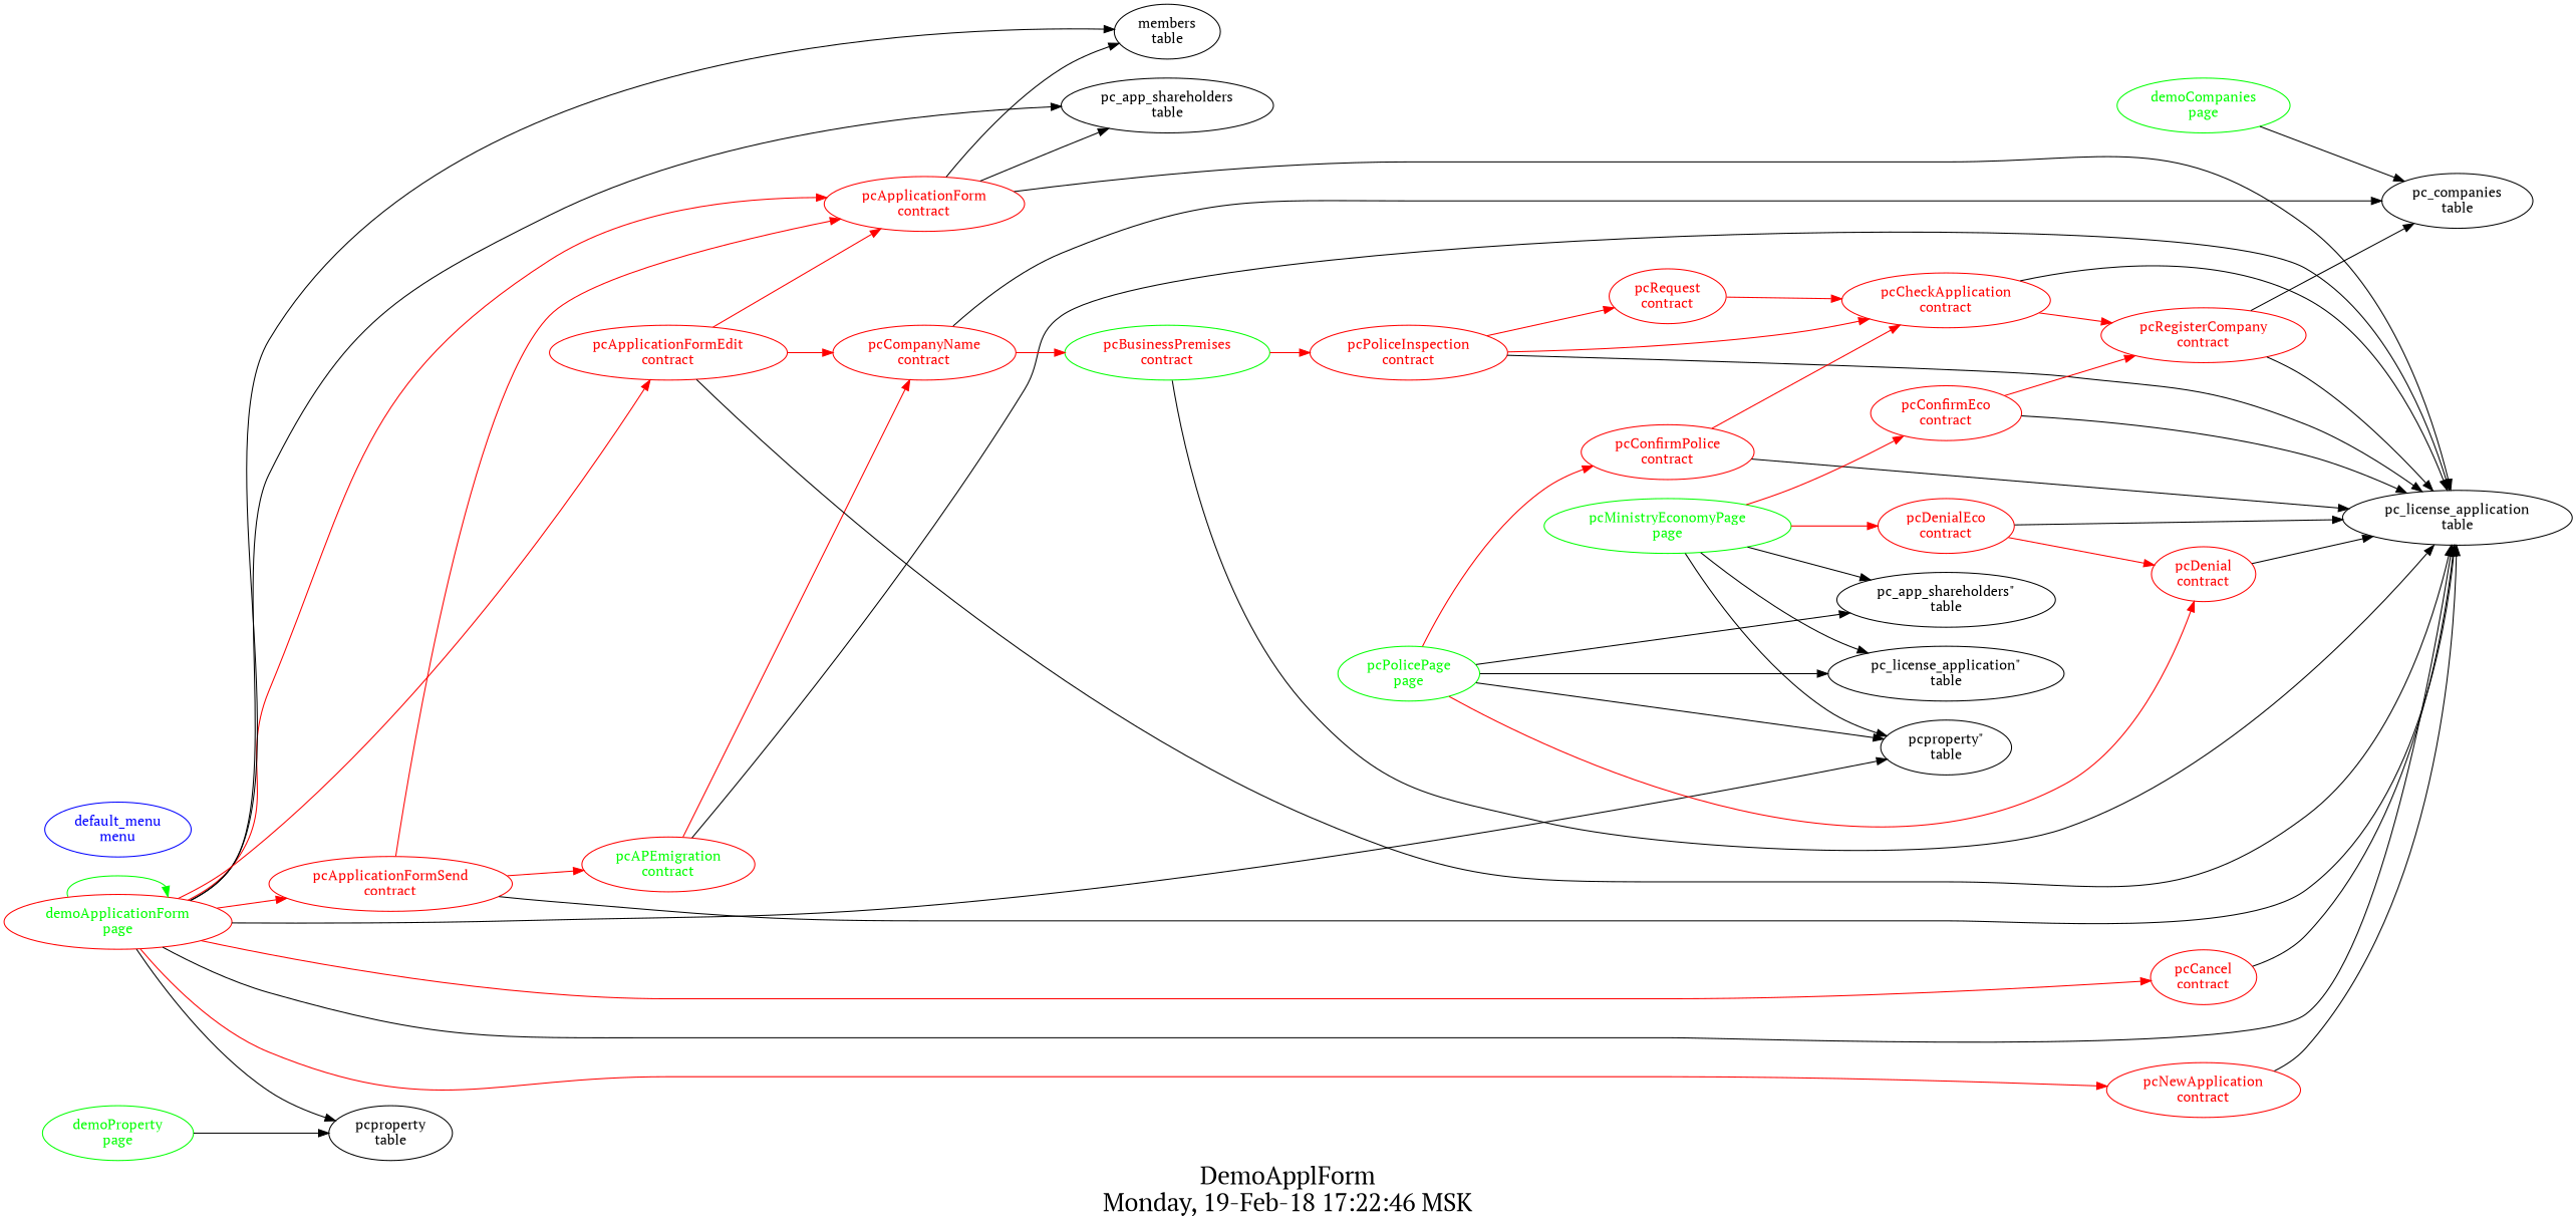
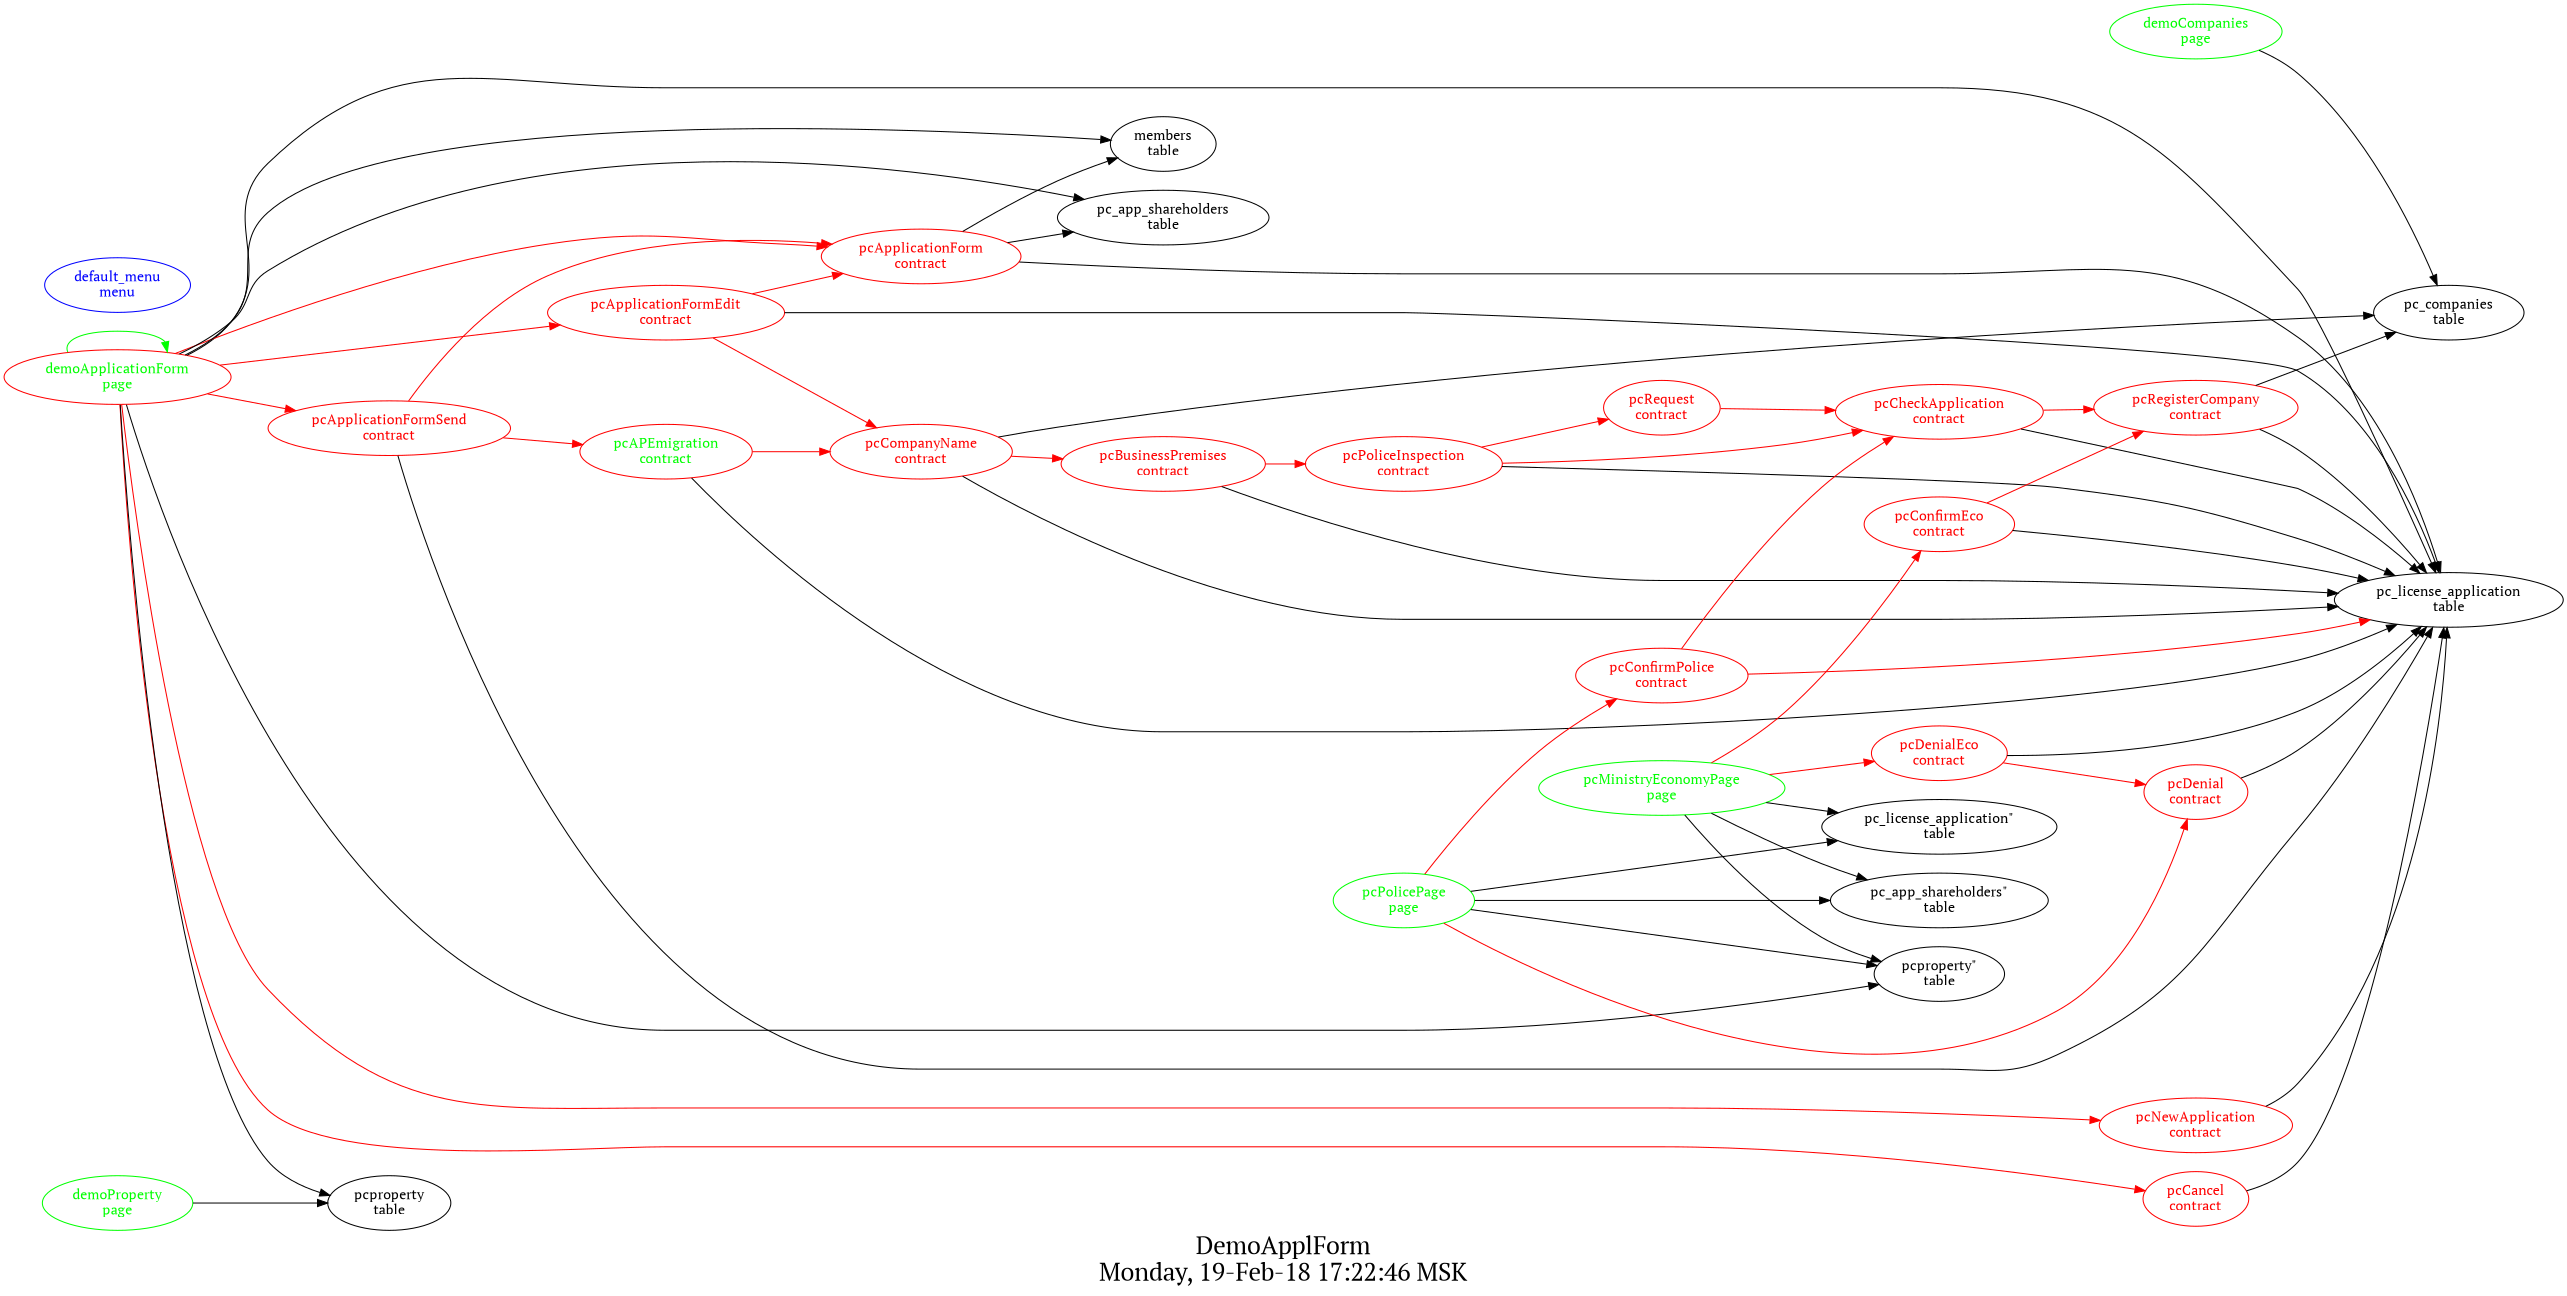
  digraph {
    fontname="PT Serif"
    fontsize=24.0
    label="DemoApplForm\nMonday, 19-Feb-18 17:22:46 MSK"
    rankdir=LR
    node [color=red fontcolor=red fontname="PT Serif" group=pc]
    edge [fontname="PT Serif"]
    "pcAPEmigration\ncontract" [fontcolor=green group=ap]
    "pcCompanyName\ncontract"
    "pc_license_application\ntable" [color="" fontcolor=""]
-   "pcBusinessPremises\ncontract" [color=green]
+   "pcBusinessPremises\ncontract"
    "pc_companies\ntable" [color="" fontcolor=""]
    "pcPoliceInspection\ncontract"
    "pcApplicationForm\ncontract"
    "members\ntable" [color="" fontcolor="" group=""]
    "pc_app_shareholders\ntable" [color="" fontcolor=""]
    "pcApplicationFormEdit\ncontract"
    "pcApplicationFormSend\ncontract"
    "pcCheckApplication\ncontract"
    "pcRequest\ncontract"
    "pcRegisterCompany\ncontract"
    "pcCancel\ncontract"
    "pcConfirmEco\ncontract"
    "pcConfirmPolice\ncontract"
    "pcDenial\ncontract"
    "pcDenialEco\ncontract"
    "pcNewApplication\ncontract"
    "default_menu\nmenu" [color=blue fontcolor=blue group=default]
    "demoApplicationForm\npage" [fontcolor=green group=demo]
    "pcproperty\"\ntable" [color="" fontcolor="" group=""]
    "pcproperty\ntable" [group=basic color="" fontcolor=""]
    "demoCompanies\npage" [color=green fontcolor=green group=demo]
    "demoProperty\npage" [color=green fontcolor=green group=demo]
    "pcMinistryEconomyPage\npage" [color=green fontcolor=green]
    "pc_license_application\"\ntable" [color="" fontcolor="" group=""]
    "pc_app_shareholders\"\ntable" [color="" fontcolor="" group=""]
    "pcPolicePage\npage" [color=green fontcolor=green]
    "pcAPEmigration\ncontract" -> "pcCompanyName\ncontract" [color=red]
    "pcAPEmigration\ncontract" -> "pc_license_application\ntable"
+   "pcCompanyName\ncontract" -> "pc_license_application\ntable"
    "pcCompanyName\ncontract" -> "pcBusinessPremises\ncontract" [color=red]
    "pcCompanyName\ncontract" -> "pc_companies\ntable"
    "pcBusinessPremises\ncontract" -> "pc_license_application\ntable"
    "pcBusinessPremises\ncontract" -> "pcPoliceInspection\ncontract" [color=red]
    "pcPoliceInspection\ncontract" -> "pc_license_application\ntable"
    "pcPoliceInspection\ncontract" -> "pcCheckApplication\ncontract" [color=red]
    "pcPoliceInspection\ncontract" -> "pcRequest\ncontract" [color=red]
    "pcApplicationForm\ncontract" -> "pc_license_application\ntable"
    "pcApplicationForm\ncontract" -> "members\ntable"
    "pcApplicationForm\ncontract" -> "pc_app_shareholders\ntable"
    "pcApplicationFormEdit\ncontract" -> "pcCompanyName\ncontract" [color=red]
    "pcApplicationFormEdit\ncontract" -> "pc_license_application\ntable"
    "pcApplicationFormEdit\ncontract" -> "pcApplicationForm\ncontract" [color=red]
    "pcApplicationFormSend\ncontract" -> "pcAPEmigration\ncontract" [color=red]
    "pcApplicationFormSend\ncontract" -> "pc_license_application\ntable"
    "pcApplicationFormSend\ncontract" -> "pcApplicationForm\ncontract" [color=red]
    "pcCheckApplication\ncontract" -> "pc_license_application\ntable"
    "pcCheckApplication\ncontract" -> "pcRegisterCompany\ncontract" [color=red]
    "pcRequest\ncontract" -> "pcCheckApplication\ncontract" [color=red]
    "pcRegisterCompany\ncontract" -> "pc_license_application\ntable"
    "pcRegisterCompany\ncontract" -> "pc_companies\ntable"
    "pcCancel\ncontract" -> "pc_license_application\ntable"
    "pcConfirmEco\ncontract" -> "pc_license_application\ntable"
    "pcConfirmEco\ncontract" -> "pcRegisterCompany\ncontract" [color=red]
-   "pcConfirmPolice\ncontract" -> "pc_license_application\ntable"
+   "pcConfirmPolice\ncontract" -> "pc_license_application\ntable" [color=red]
    "pcConfirmPolice\ncontract" -> "pcCheckApplication\ncontract" [color=red]
    "pcDenial\ncontract" -> "pc_license_application\ntable"
    "pcDenialEco\ncontract" -> "pc_license_application\ntable"
    "pcDenialEco\ncontract" -> "pcDenial\ncontract" [color=red]
    "pcNewApplication\ncontract" -> "pc_license_application\ntable"
    "demoApplicationForm\npage" -> "pc_license_application\ntable"
    "demoApplicationForm\npage" -> "pcApplicationForm\ncontract" [color=red]
    "demoApplicationForm\npage" -> "members\ntable"
    "demoApplicationForm\npage" -> "pc_app_shareholders\ntable"
    "demoApplicationForm\npage" -> "pcApplicationFormEdit\ncontract" [color=red]
    "demoApplicationForm\npage" -> "pcApplicationFormSend\ncontract" [color=red]
    "demoApplicationForm\npage" -> "pcCancel\ncontract" [color=red]
    "demoApplicationForm\npage" -> "pcNewApplication\ncontract" [color=red]
    "demoApplicationForm\npage" -> "demoApplicationForm\npage" [color=green]
    "demoApplicationForm\npage" -> "pcproperty\"\ntable"
    "demoApplicationForm\npage" -> "pcproperty\ntable"
    "demoCompanies\npage" -> "pc_companies\ntable"
    "demoProperty\npage" -> "pcproperty\ntable"
    "pcMinistryEconomyPage\npage" -> "pcConfirmEco\ncontract" [color=red]
    "pcMinistryEconomyPage\npage" -> "pcDenialEco\ncontract" [color=red]
    "pcMinistryEconomyPage\npage" -> "pcproperty\"\ntable"
    "pcMinistryEconomyPage\npage" -> "pc_license_application\"\ntable"
    "pcMinistryEconomyPage\npage" -> "pc_app_shareholders\"\ntable"
    "pcPolicePage\npage" -> "pcConfirmPolice\ncontract" [color=red]
    "pcPolicePage\npage" -> "pcDenial\ncontract" [color=red]
    "pcPolicePage\npage" -> "pcproperty\"\ntable"
    "pcPolicePage\npage" -> "pc_license_application\"\ntable"
    "pcPolicePage\npage" -> "pc_app_shareholders\"\ntable"
  }
